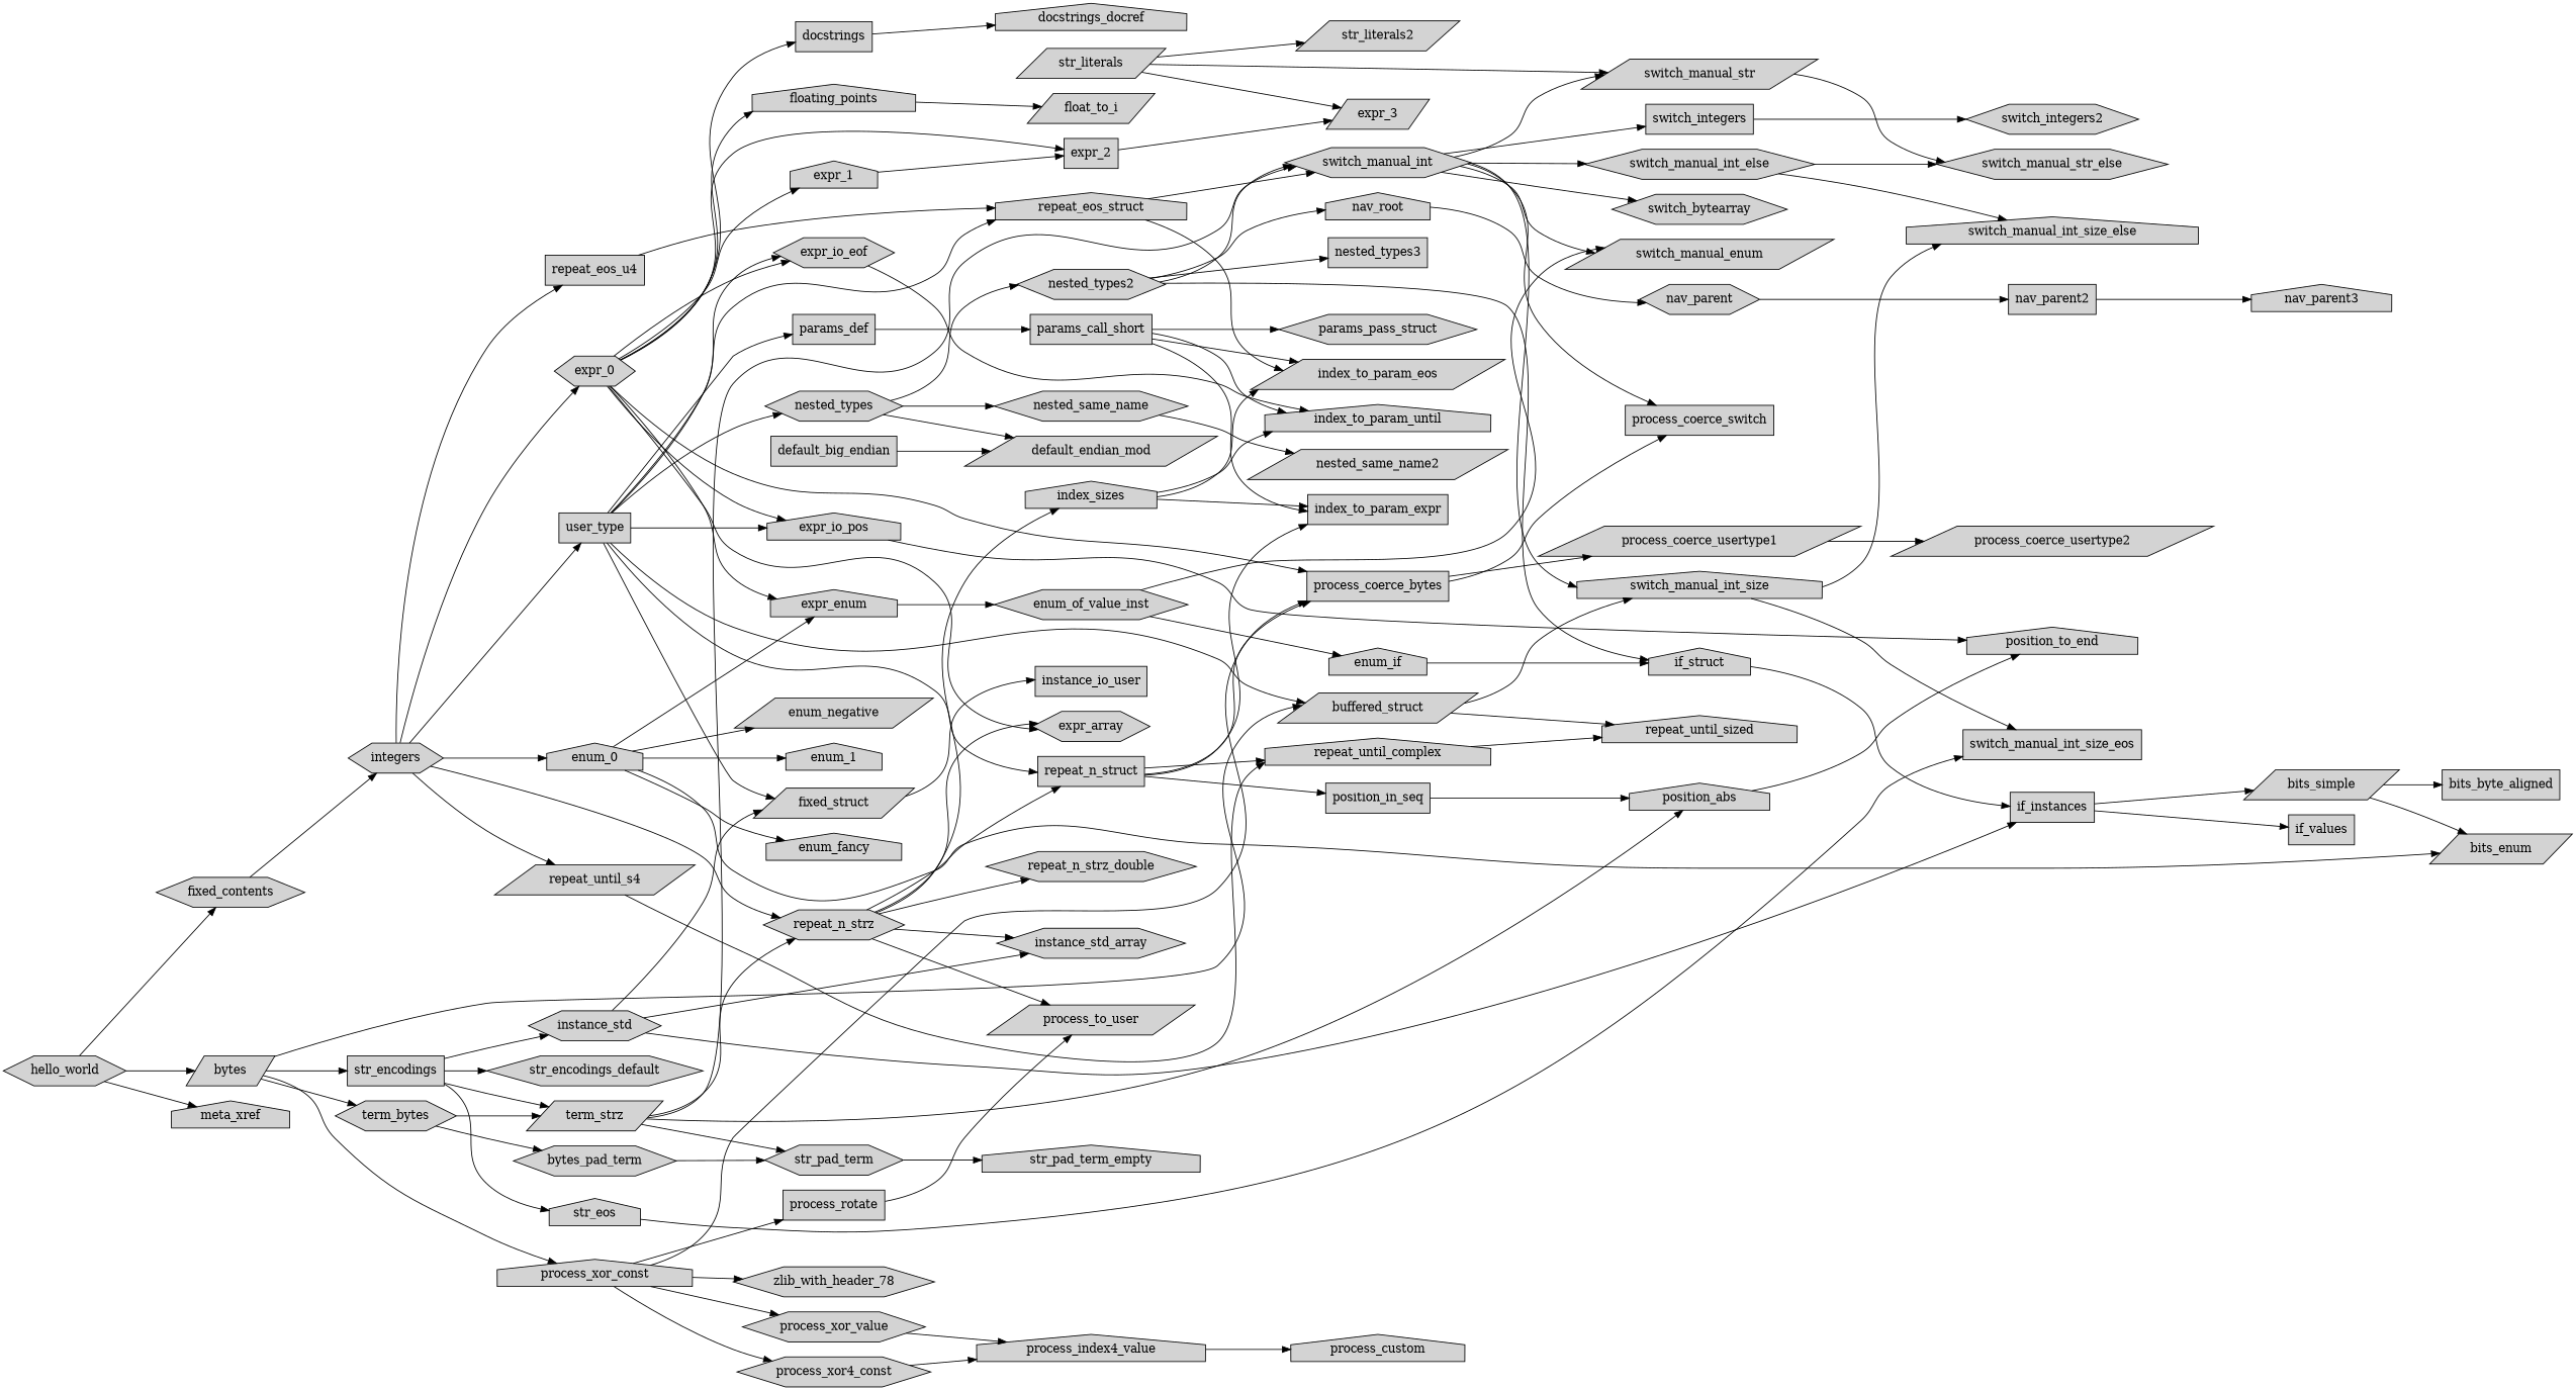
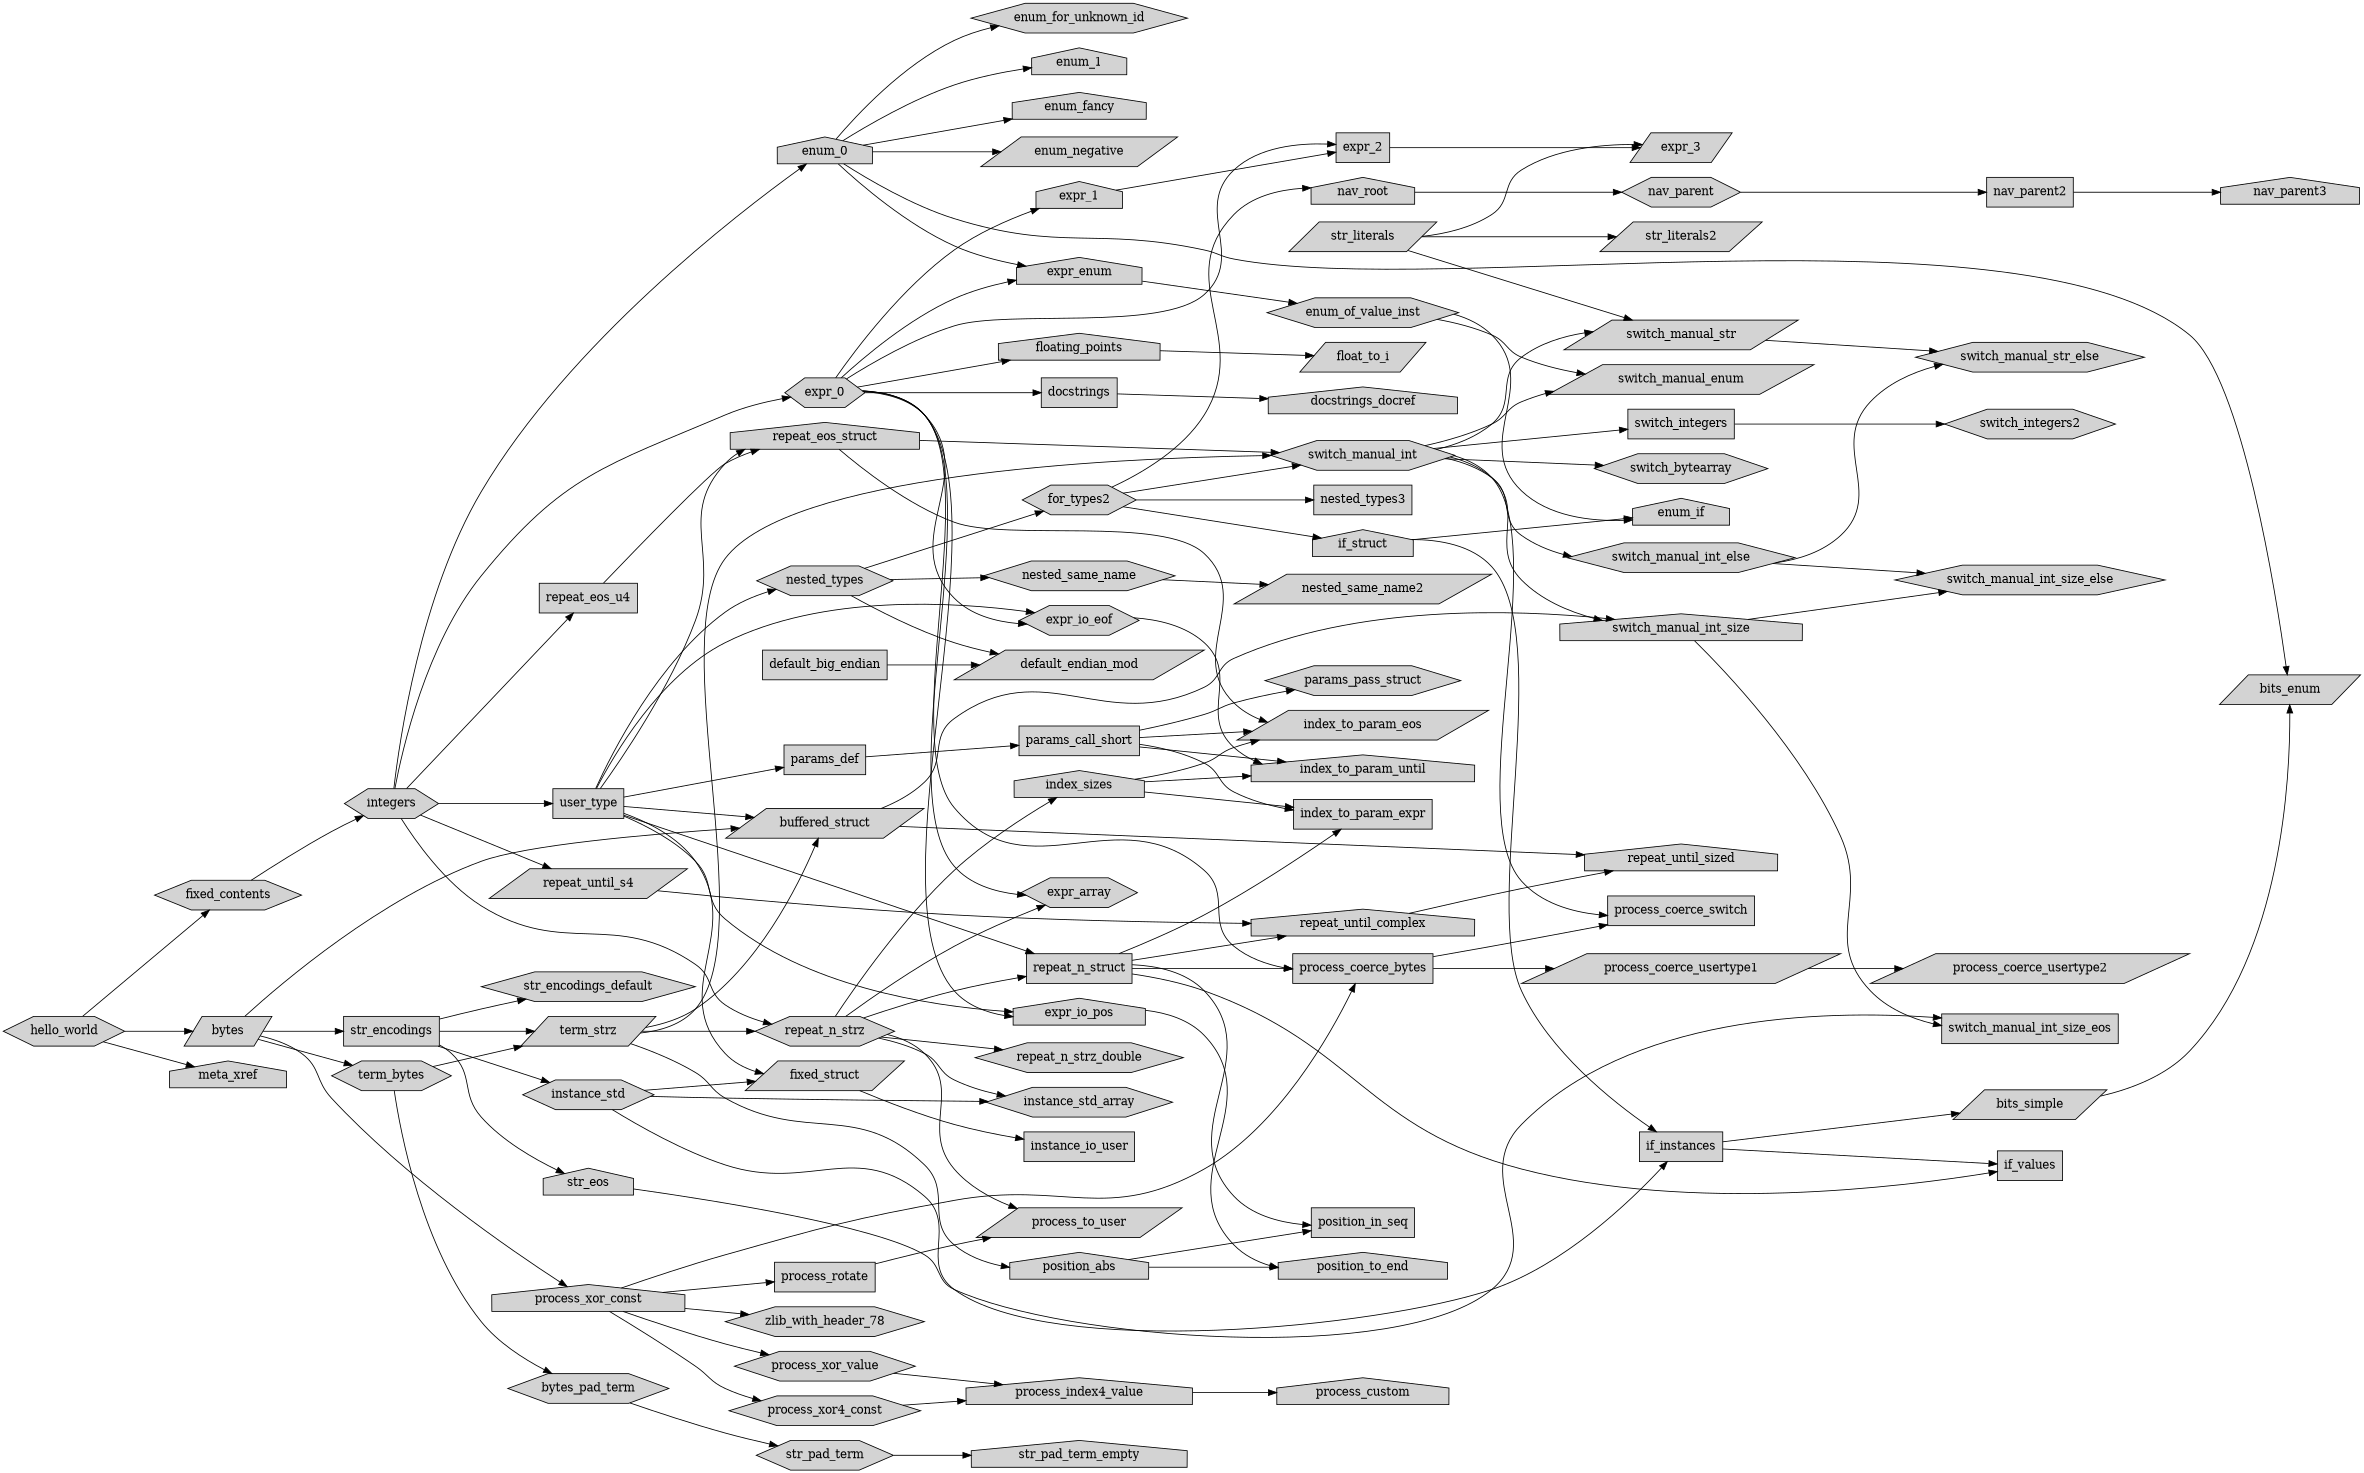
  digraph {
    rankdir=LR
    node [shape=hexagon style=filled]
    hello_world
    fixed_contents
    bytes [shape=parallelogram]
    meta_xref [shape=house]
    integers
    buffered_struct [shape=parallelogram]
    term_bytes
    str_encodings [shape=box]
    process_xor_const [shape=house]
    expr_0
    repeat_n_strz
    user_type [shape=box]
    enum_0 [shape=house]
    repeat_eos_u4 [shape=box]
    repeat_until_s4 [shape=parallelogram]
    floating_points [shape=house]
    expr_1 [shape=house]
    expr_array
    expr_io_eof
    expr_io_pos [shape=house]
    docstrings [shape=box]
    expr_enum [shape=house]
    process_coerce_bytes [shape=box]
    expr_2 [shape=box]
    repeat_n_strz_double
    repeat_n_struct [shape=box]
    index_sizes [shape=house]
    instance_std_array
    process_to_user [shape=parallelogram]
    nested_types
    repeat_eos_struct [shape=house]
    params_def [shape=box]
    fixed_struct [shape=parallelogram]
    enum_1 [shape=house]
    enum_fancy [shape=house]
    enum_negative [shape=parallelogram]
+   enum_for_unknown_id
    bits_enum [shape=parallelogram]
    repeat_until_complex [shape=house]
    float_to_i [shape=parallelogram]
    str_literals [shape=parallelogram]
    str_literals2 [shape=parallelogram]
    expr_3 [shape=parallelogram]
    switch_manual_str [shape=parallelogram]
    index_to_param_until [shape=house]
    position_to_end [shape=house]
    docstrings_docref [shape=house]
    enum_of_value_inst
    process_coerce_switch [shape=box]
    process_coerce_usertype1 [shape=parallelogram]
    switch_manual_str_else
    if_values [shape=box]
    index_to_param_expr [shape=box]
    position_in_seq [shape=box]
    index_to_param_eos [shape=parallelogram]
-   nested_types2
+   nested_types2 [label=for_types2]
    nested_same_name
    default_endian_mod [shape=parallelogram]
    repeat_until_sized [shape=house]
    switch_manual_int_size [shape=house]
    switch_manual_int
    params_call_short [shape=box]
    instance_io_user [shape=box]
    enum_if [shape=house]
    switch_manual_enum [shape=parallelogram]
    if_struct [shape=house]
    if_instances [shape=box]
    bits_simple [shape=parallelogram]
-   bits_byte_aligned [shape=box]
    nested_types3 [shape=box]
    nav_root [shape=house]
    nested_same_name2 [shape=parallelogram]
    switch_manual_int_else
    switch_bytearray
    switch_integers [shape=box]
    nav_parent
    term_strz [shape=parallelogram]
    bytes_pad_term
    str_encodings_default
    str_eos [shape=house]
    instance_std
    process_xor_value
    process_xor4_const
    process_rotate [shape=box]
    zlib_with_header_78
    switch_manual_int_size_eos [shape=box]
-   switch_manual_int_size_else [shape=house]
+   switch_manual_int_size_else
    str_pad_term
    position_abs [shape=house]
    str_pad_term_empty [shape=house]
    switch_integers2
    params_pass_struct
    n93 [label=process_index4_value shape=house]
    process_custom [shape=house]
    process_coerce_usertype2 [shape=parallelogram]
    nav_parent2 [shape=box]
    nav_parent3 [shape=house]
    default_big_endian [shape=box]
    hello_world -> fixed_contents
    hello_world -> bytes
    hello_world -> meta_xref
    fixed_contents -> integers
    bytes -> buffered_struct
    bytes -> term_bytes
    bytes -> str_encodings
    bytes -> process_xor_const
    integers -> expr_0
    integers -> repeat_n_strz
    integers -> user_type
    integers -> enum_0
    integers -> repeat_eos_u4
    integers -> repeat_until_s4
    buffered_struct -> repeat_until_sized
    buffered_struct -> switch_manual_int_size
    term_bytes -> term_strz
    term_bytes -> bytes_pad_term
    str_encodings -> term_strz
    str_encodings -> str_encodings_default
    str_encodings -> str_eos
    str_encodings -> instance_std
    process_xor_const -> process_coerce_bytes
    process_xor_const -> process_xor_value
    process_xor_const -> process_xor4_const
    process_xor_const -> process_rotate
    process_xor_const -> zlib_with_header_78
    expr_0 -> floating_points
    expr_0 -> expr_1
    expr_0 -> expr_array
    expr_0 -> expr_io_eof
    expr_0 -> expr_io_pos
    expr_0 -> docstrings
    expr_0 -> expr_enum
    expr_0 -> process_coerce_bytes
    expr_0 -> expr_2
    repeat_n_strz -> expr_array
    repeat_n_strz -> repeat_n_strz_double
    repeat_n_strz -> repeat_n_struct
    repeat_n_strz -> index_sizes
    repeat_n_strz -> instance_std_array
    repeat_n_strz -> process_to_user
    user_type -> buffered_struct
    user_type -> expr_io_eof
    user_type -> expr_io_pos
    user_type -> repeat_n_struct
    user_type -> nested_types
    user_type -> repeat_eos_struct
    user_type -> params_def
    user_type -> fixed_struct
    enum_0 -> expr_enum
    enum_0 -> enum_1
    enum_0 -> enum_fancy
    enum_0 -> enum_negative
+   enum_0 -> enum_for_unknown_id
    enum_0 -> bits_enum
    repeat_eos_u4 -> repeat_eos_struct
    repeat_until_s4 -> repeat_until_complex
    floating_points -> float_to_i
    expr_1 -> expr_2
    expr_io_eof -> index_to_param_until
    expr_io_pos -> position_to_end
    docstrings -> docstrings_docref
    expr_enum -> enum_of_value_inst
    process_coerce_bytes -> process_coerce_switch
    process_coerce_bytes -> process_coerce_usertype1
    expr_2 -> expr_3
    repeat_n_struct -> process_coerce_bytes
    repeat_n_struct -> repeat_until_complex
+   repeat_n_struct -> if_values
    repeat_n_struct -> index_to_param_expr
    repeat_n_struct -> position_in_seq
    index_sizes -> index_to_param_until
    index_sizes -> index_to_param_expr
    index_sizes -> index_to_param_eos
    nested_types -> nested_types2
    nested_types -> nested_same_name
    nested_types -> default_endian_mod
    repeat_eos_struct -> index_to_param_eos
    repeat_eos_struct -> switch_manual_int
    params_def -> params_call_short
    fixed_struct -> instance_io_user
    repeat_until_complex -> repeat_until_sized
    str_literals -> str_literals2
    str_literals -> expr_3
    str_literals -> switch_manual_str
    switch_manual_str -> switch_manual_str_else
    enum_of_value_inst -> enum_if
    enum_of_value_inst -> switch_manual_enum
    process_coerce_usertype1 -> process_coerce_usertype2
-   position_in_seq -> position_abs
+   position_abs -> position_in_seq
    nested_types2 -> switch_manual_int
    nested_types2 -> if_struct
    nested_types2 -> nested_types3
    nested_types2 -> nav_root
    nested_same_name -> nested_same_name2
    switch_manual_int_size -> switch_manual_int_size_eos
    switch_manual_int_size -> switch_manual_int_size_else
    switch_manual_int -> switch_manual_str
    switch_manual_int -> process_coerce_switch
    switch_manual_int -> switch_manual_int_size
    switch_manual_int -> switch_manual_enum
    switch_manual_int -> switch_manual_int_else
    switch_manual_int -> switch_bytearray
    switch_manual_int -> switch_integers
    params_call_short -> index_to_param_until
    params_call_short -> index_to_param_expr
    params_call_short -> index_to_param_eos
    params_call_short -> params_pass_struct
-   enum_if -> if_struct
+   if_struct -> enum_if
    if_struct -> if_instances
    if_instances -> if_values
    if_instances -> bits_simple
    bits_simple -> bits_enum
-   bits_simple -> bits_byte_aligned
    nav_root -> nav_parent
    switch_manual_int_else -> switch_manual_str_else
    switch_manual_int_else -> switch_manual_int_size_else
    switch_integers -> switch_integers2
    nav_parent -> nav_parent2
    term_strz -> repeat_n_strz
    term_strz -> switch_manual_int
-   term_strz -> str_pad_term
+   term_strz -> buffered_struct
    term_strz -> position_abs
    bytes_pad_term -> str_pad_term
    str_eos -> switch_manual_int_size_eos
    instance_std -> instance_std_array
    instance_std -> fixed_struct
    instance_std -> if_instances
    process_xor_value -> n93
    process_xor4_const -> n93
    process_rotate -> process_to_user
    str_pad_term -> str_pad_term_empty
    position_abs -> position_to_end
    n93 -> process_custom
    nav_parent2 -> nav_parent3
    default_big_endian -> default_endian_mod
  }
